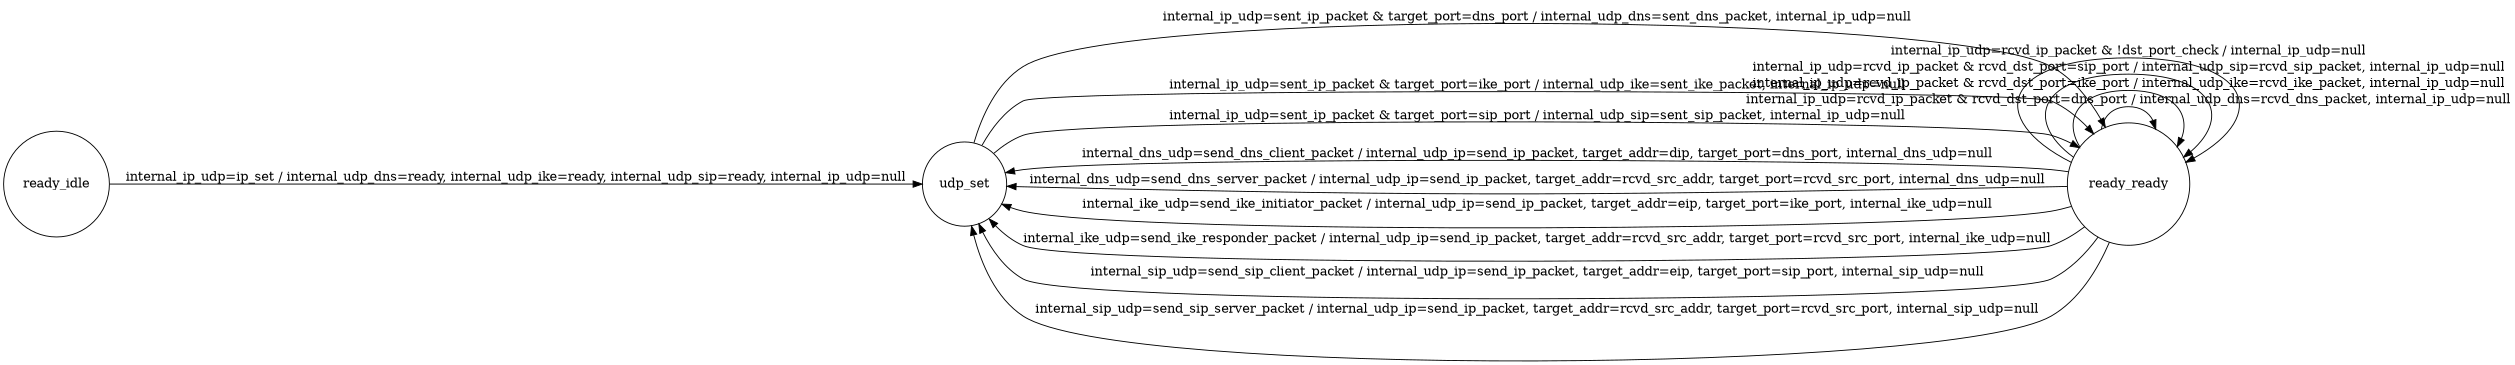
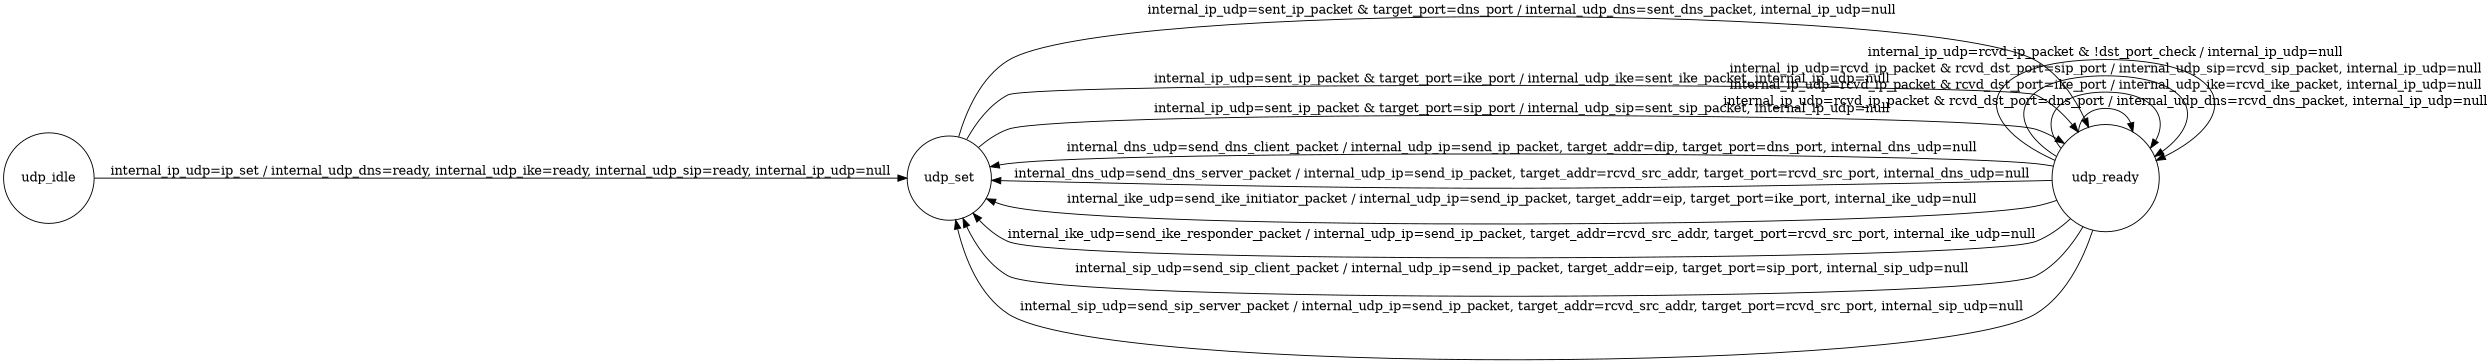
  digraph {
    rankdir=LR
    node [shape=circle]
-   n1 [label=ready_idle]
+   n1 [label=udp_idle]
    n2 [label=udp_set]
-   n3 [label=ready_ready]
+   n3 [label=udp_ready]
    n1 -> n2 [label="internal_ip_udp=ip_set / internal_udp_dns=ready, internal_udp_ike=ready, internal_udp_sip=ready, internal_ip_udp=null"]
    n2 -> n3 [label="internal_ip_udp=sent_ip_packet & target_port=dns_port / internal_udp_dns=sent_dns_packet, internal_ip_udp=null"]
    n2 -> n3 [label="internal_ip_udp=sent_ip_packet & target_port=ike_port / internal_udp_ike=sent_ike_packet, internal_ip_udp=null"]
    n2 -> n3 [label="internal_ip_udp=sent_ip_packet & target_port=sip_port / internal_udp_sip=sent_sip_packet, internal_ip_udp=null"]
    n3 -> n2 [label="internal_dns_udp=send_dns_client_packet / internal_udp_ip=send_ip_packet, target_addr=dip, target_port=dns_port, internal_dns_udp=null"]
    n3 -> n2 [label="internal_dns_udp=send_dns_server_packet / internal_udp_ip=send_ip_packet, target_addr=rcvd_src_addr, target_port=rcvd_src_port, internal_dns_udp=null"]
    n3 -> n2 [label="internal_ike_udp=send_ike_initiator_packet / internal_udp_ip=send_ip_packet, target_addr=eip, target_port=ike_port, internal_ike_udp=null"]
    n3 -> n2 [label="internal_ike_udp=send_ike_responder_packet / internal_udp_ip=send_ip_packet, target_addr=rcvd_src_addr, target_port=rcvd_src_port, internal_ike_udp=null"]
    n3 -> n2 [label="internal_sip_udp=send_sip_client_packet / internal_udp_ip=send_ip_packet, target_addr=eip, target_port=sip_port, internal_sip_udp=null"]
    n3 -> n2 [label="internal_sip_udp=send_sip_server_packet / internal_udp_ip=send_ip_packet, target_addr=rcvd_src_addr, target_port=rcvd_src_port, internal_sip_udp=null"]
    n3 -> n3 [label="internal_ip_udp=rcvd_ip_packet & rcvd_dst_port=dns_port / internal_udp_dns=rcvd_dns_packet, internal_ip_udp=null"]
    n3 -> n3 [label="internal_ip_udp=rcvd_ip_packet & rcvd_dst_port=ike_port / internal_udp_ike=rcvd_ike_packet, internal_ip_udp=null"]
    n3 -> n3 [label="internal_ip_udp=rcvd_ip_packet & rcvd_dst_port=sip_port / internal_udp_sip=rcvd_sip_packet, internal_ip_udp=null"]
    n3 -> n3 [label="internal_ip_udp=rcvd_ip_packet & !dst_port_check / internal_ip_udp=null"]
  }
